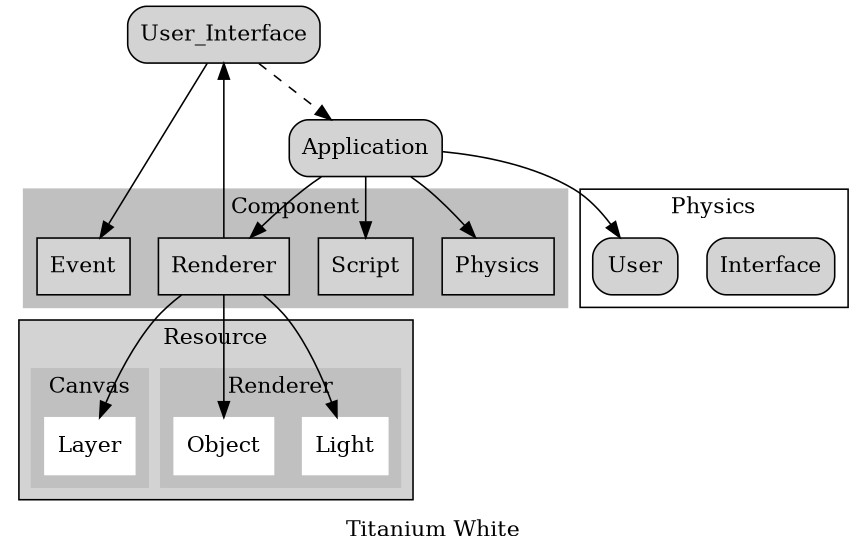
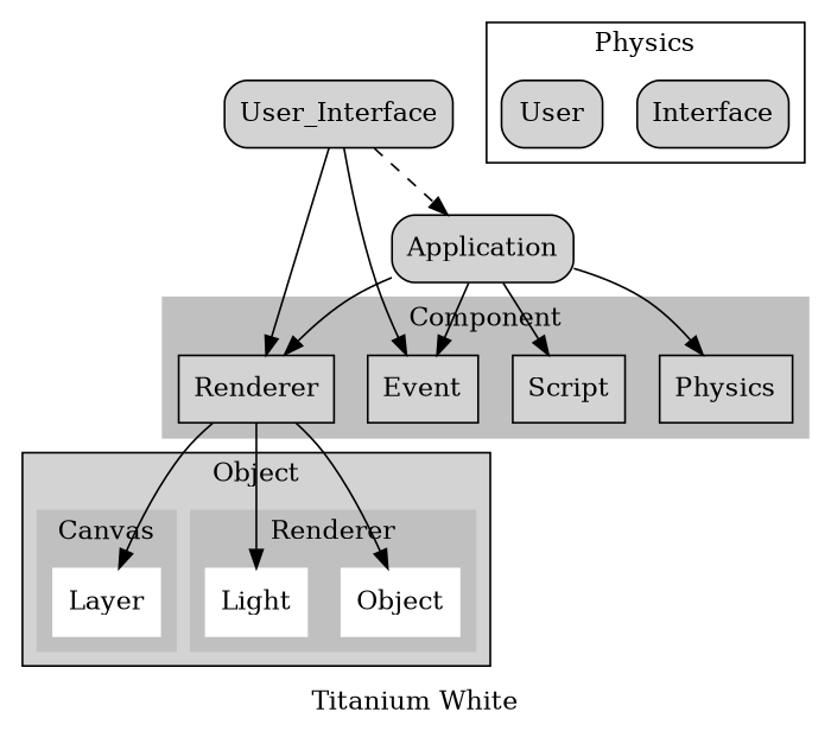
  digraph {
    label="Titanium White"
    node [shape=box style=filled]
    Renderer
    Physics
    Event
    Script
    Object [color=white]
    Light [color=white]
    Layer [color=white]
    n8 [label=Interface style="filled,rounded"]
    n9 [label=User style="filled,rounded"]
    Application [style="filled,rounded"]
    User_Interface [style="filled,rounded"]
    subgraph cluster_1 {
      color=grey
      label=Component
      style=filled
      Renderer
      Physics
      Event
      Script
    }
    subgraph cluster_2 {
-     label=Resource
+     label=Object
      style=filled
      subgraph cluster_3 {
        color=grey
        label=Renderer
        style=filled
        Object
        Light
      }
      subgraph cluster_4 {
        color=grey
        label=Canvas
        style=filled
        Layer
      }
    }
    subgraph cluster_5 {
      label=Physics
      n8
      n9
    }
    Renderer -> Object
    Renderer -> Light
    Renderer -> Layer
    Application -> Renderer
    Application -> Physics
-   Application -> n9
+   Application -> Event
    Application -> Script
-   Renderer -> User_Interface
+   User_Interface -> Renderer
    User_Interface -> Event
    User_Interface -> Application [style=dashed]
  }
